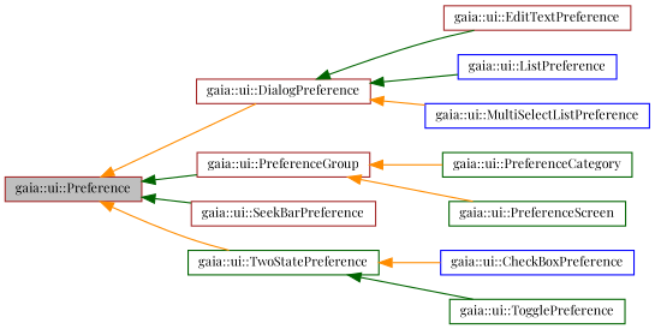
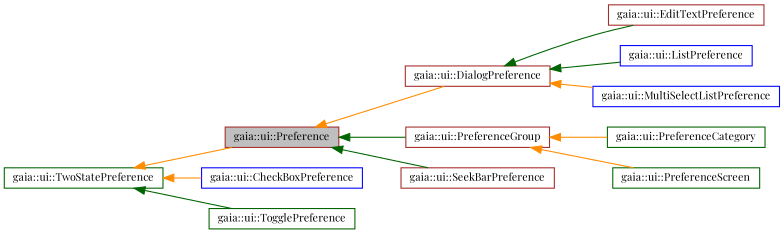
  digraph {
    fontname="Playfair Display"
    rankdir=LR
    node [color=brown fillcolor=white fontname="Playfair Display" fontsize=10 shape=record style=filled]
    edge [color=darkorange dir=back fontname="Playfair Display" fontsize=10 labelfontname=Helvetica labelfontsize=10 style=solid]
    n1 [fillcolor=grey75 fontcolor=black height=0.2 label="gaia::ui::Preference" width=0.4]
    n2 [height=0.2 label="gaia::ui::DialogPreference" width=0.4]
    n3 [height=0.2 label="gaia::ui::PreferenceGroup" width=0.4]
    n4 [height=0.2 label="gaia::ui::SeekBarPreference" width=0.4]
    n5 [color=darkgreen height=0.2 label="gaia::ui::TwoStatePreference" width=0.4]
    n6 [height=0.2 label="gaia::ui::EditTextPreference" width=0.4]
    n7 [color=blue height=0.2 label="gaia::ui::ListPreference" width=0.4]
    n8 [color=blue height=0.2 label="gaia::ui::MultiSelectListPreference" width=0.4]
    n9 [color=darkgreen height=0.2 label="gaia::ui::PreferenceCategory" width=0.4]
    n10 [color=darkgreen height=0.2 label="gaia::ui::PreferenceScreen" width=0.4]
    n11 [color=blue height=0.2 label="gaia::ui::CheckBoxPreference" width=0.4]
    n12 [color=darkgreen height=0.2 label="gaia::ui::TogglePreference" width=0.4]
    n1 -> n2
    n1 -> n3 [color=darkgreen]
    n1 -> n4 [color=darkgreen]
-   n1 -> n5
+   n5 -> n1
    n2 -> n6 [color=darkgreen]
    n2 -> n7 [color=darkgreen]
    n2 -> n8
    n3 -> n9
    n3 -> n10
    n5 -> n11
    n5 -> n12 [color=darkgreen]
  }
